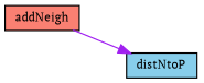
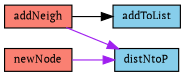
  digraph {
    fontname="PT Serif"
    rankdir=LR
    node [color=black fillcolor=salmon fontname="PT Serif" fontsize=10 shape=record style=filled]
    edge [color=purple fontname="PT Serif" fontsize=10 labelfontname=Helvetica labelfontsize=10 style=solid]
    n1 [fontcolor=black height=0.2 label=addNeigh width=0.4]
+   n2 [fillcolor=skyblue height=0.2 label=addToList width=0.4]
    n3 [fillcolor=skyblue height=0.2 label=distNtoP width=0.4]
+   n4 [height=0.2 label=newNode width=0.4]
+   n1 -> n2 [color=black]
    n1 -> n3
+   n4 -> n3
  }
